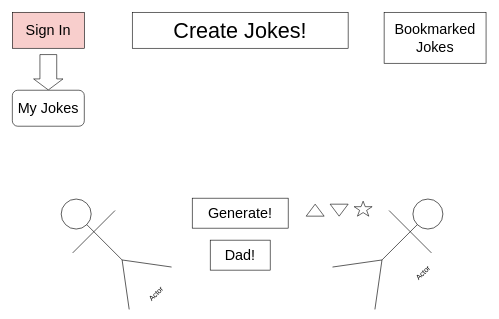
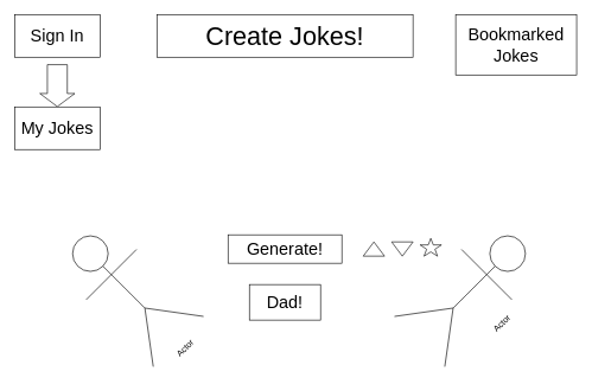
  <mxCell id="0" />
  <mxCell id="1" parent="0" />
- <mxCell id="2" value="&lt;font style=&quot;font-size: 24px;&quot;&gt;Generate!&lt;/font&gt;" style="rounded=0;whiteSpace=wrap;html=1;" parent="1" vertex="1"><mxGeometry x="320" y="330" width="160" height="50" as="geometry" /></mxCell>
+ <mxCell id="2" value="&lt;font style=&quot;font-size: 24px;&quot;&gt;Generate!&lt;/font&gt;" style="rounded=0;whiteSpace=wrap;html=1;" parent="1" vertex="1"><mxGeometry x="320" y="330" width="160" height="40" as="geometry" /></mxCell>
  <mxCell id="3" value="&lt;font style=&quot;font-size: 24px;&quot;&gt;Dad!&lt;/font&gt;" style="rounded=0;whiteSpace=wrap;html=1;" parent="1" vertex="1"><mxGeometry x="350" y="400" width="100" height="50" as="geometry" /></mxCell>
  <mxCell id="4" value="&lt;font style=&quot;font-size: 36px;&quot;&gt;Create Jokes!&lt;br&gt;&lt;/font&gt;" style="rounded=0;whiteSpace=wrap;html=1;" parent="1" vertex="1"><mxGeometry x="220" y="20" width="360" height="60" as="geometry" /></mxCell>
  <mxCell id="5" value="Actor" style="shape=umlActor;verticalLabelPosition=bottom;verticalAlign=top;html=1;outlineConnect=0;rotation=-45;direction=east;" parent="1" vertex="1"><mxGeometry x="129.5" y="309.5" width="100" height="200" as="geometry" /></mxCell>
- <mxCell id="6" value="&lt;font style=&quot;font-size: 24px;&quot;&gt;Sign In&lt;/font&gt;" style="rounded=0;whiteSpace=wrap;html=1;fillColor=#f8cecc;" parent="1" vertex="1"><mxGeometry x="20" y="20" width="120" height="60" as="geometry" /></mxCell>
+ <mxCell id="6" value="&lt;font style=&quot;font-size: 24px;&quot;&gt;Sign In&lt;/font&gt;" style="rounded=0;whiteSpace=wrap;html=1;" parent="1" vertex="1"><mxGeometry x="20" y="20" width="120" height="60" as="geometry" /></mxCell>
  <mxCell id="7" value="Actor" style="shape=umlActor;verticalLabelPosition=bottom;verticalAlign=top;html=1;outlineConnect=0;rotation=-45;direction=south;" parent="1" vertex="1"><mxGeometry x="560" y="359.5" width="200" height="100" as="geometry" /></mxCell>
  <mxCell id="8" value="" style="triangle;whiteSpace=wrap;html=1;direction=north;" parent="1" vertex="1"><mxGeometry x="510" y="340" width="30" height="20" as="geometry" /></mxCell>
  <mxCell id="9" value="" style="triangle;whiteSpace=wrap;html=1;direction=south;" parent="1" vertex="1"><mxGeometry x="550" y="340" width="30" height="20" as="geometry" /></mxCell>
  <mxCell id="10" value="" style="verticalLabelPosition=bottom;verticalAlign=top;html=1;shape=mxgraph.basic.star" parent="1" vertex="1"><mxGeometry x="590" y="335" width="30" height="25" as="geometry" /></mxCell>
  <mxCell id="11" value="" style="shape=flexArrow;endArrow=classic;html=1;rounded=0;width=28;endSize=5.79;" edge="1" parent="1" target="12"><mxGeometry width="50" height="50" relative="1" as="geometry"><mxPoint x="80" y="90" as="sourcePoint" /><mxPoint x="80" y="140" as="targetPoint" /></mxGeometry></mxCell>
- <mxCell id="12" value="&lt;font style=&quot;font-size: 24px;&quot;&gt;My Jokes&lt;/font&gt;" style="whiteSpace=wrap;html=1;rounded=1;" vertex="1" parent="1"><mxGeometry x="20" y="150" width="120" height="60" as="geometry" /></mxCell>
+ <mxCell id="12" value="&lt;font style=&quot;font-size: 24px;&quot;&gt;My Jokes&lt;/font&gt;" style="rounded=0;whiteSpace=wrap;html=1;" vertex="1" parent="1"><mxGeometry x="20" y="150" width="120" height="60" as="geometry" /></mxCell>
  <mxCell id="13" value="&lt;font style=&quot;font-size: 24px;&quot;&gt;Bookmarked Jokes&lt;/font&gt;" style="rounded=0;whiteSpace=wrap;html=1;" vertex="1" parent="1"><mxGeometry x="640" y="20" width="170" height="85" as="geometry" /></mxCell>
